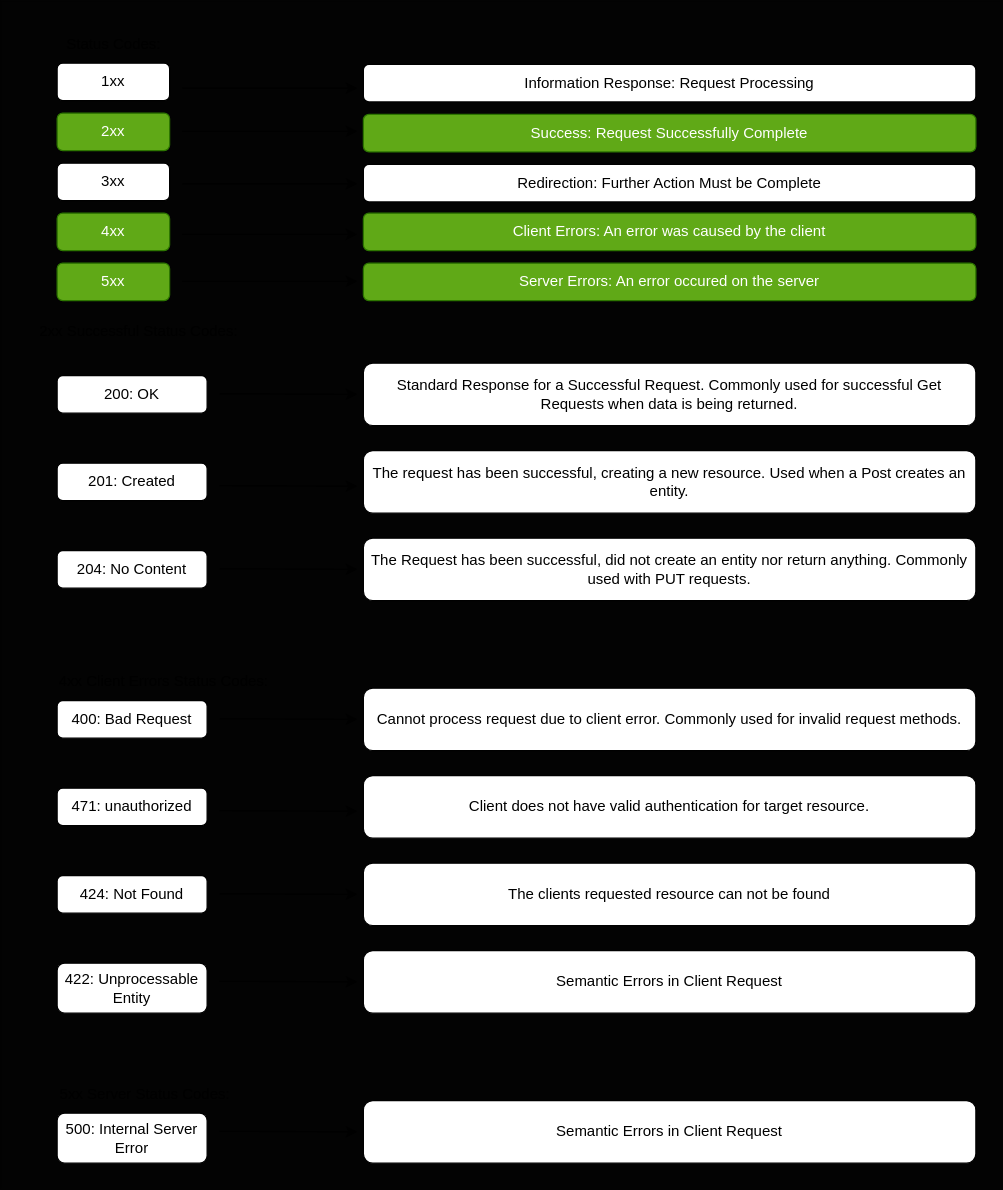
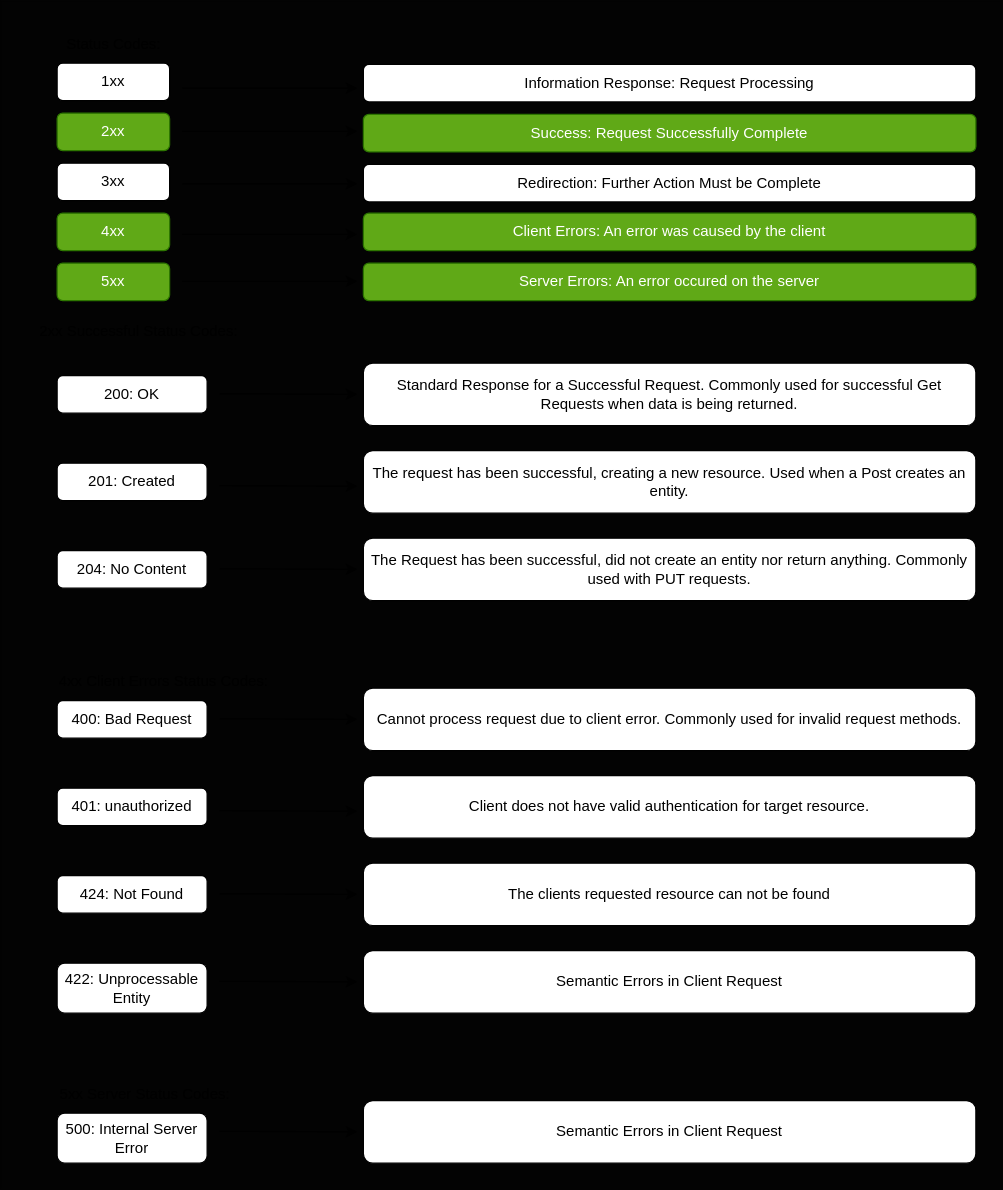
  <mxCell id="0" />
  <mxCell id="1" parent="0" />
  <mxCell id="2" value="1xx" style="rounded=1;whiteSpace=wrap;html=1;" parent="1" vertex="1"><mxGeometry x="45" y="50" width="90" height="30" as="geometry" /></mxCell>
  <mxCell id="3" value="Status Codes:" style="text;html=1;align=center;verticalAlign=middle;resizable=0;points=[];autosize=1;strokeColor=none;fillColor=none;" parent="1" vertex="1"><mxGeometry x="40" y="20" width="100" height="30" as="geometry" /></mxCell>
  <mxCell id="4" value="2xx" style="rounded=1;whiteSpace=wrap;html=1;fillColor=#60a917;fontColor=#ffffff;strokeColor=#2D7600;" parent="1" vertex="1"><mxGeometry x="45" y="90" width="90" height="30" as="geometry" /></mxCell>
  <mxCell id="5" value="3xx" style="rounded=1;whiteSpace=wrap;html=1;" parent="1" vertex="1"><mxGeometry x="45" y="130" width="90" height="30" as="geometry" /></mxCell>
  <mxCell id="6" value="4xx" style="rounded=1;whiteSpace=wrap;html=1;fillColor=#60a917;fontColor=#ffffff;strokeColor=#2D7600;" parent="1" vertex="1"><mxGeometry x="45" y="170" width="90" height="30" as="geometry" /></mxCell>
  <mxCell id="7" value="5xx" style="rounded=1;whiteSpace=wrap;html=1;fillColor=#60a917;fontColor=#ffffff;strokeColor=#2D7600;" parent="1" vertex="1"><mxGeometry x="45" y="210" width="90" height="30" as="geometry" /></mxCell>
  <mxCell id="8" value="" style="endArrow=classic;html=1;" parent="1" edge="1"><mxGeometry width="50" height="50" relative="1" as="geometry"><mxPoint x="145" y="70" as="sourcePoint" /><mxPoint x="285" y="70" as="targetPoint" /></mxGeometry></mxCell>
  <mxCell id="9" value="" style="endArrow=classic;html=1;" parent="1" edge="1"><mxGeometry width="50" height="50" relative="1" as="geometry"><mxPoint x="145" y="104.5" as="sourcePoint" /><mxPoint x="285" y="104.5" as="targetPoint" /></mxGeometry></mxCell>
  <mxCell id="10" value="" style="endArrow=classic;html=1;" parent="1" edge="1"><mxGeometry width="50" height="50" relative="1" as="geometry"><mxPoint x="145" y="146.5" as="sourcePoint" /><mxPoint x="285" y="146.5" as="targetPoint" /></mxGeometry></mxCell>
  <mxCell id="11" value="" style="endArrow=classic;html=1;" parent="1" edge="1"><mxGeometry width="50" height="50" relative="1" as="geometry"><mxPoint x="145" y="187" as="sourcePoint" /><mxPoint x="285" y="187" as="targetPoint" /></mxGeometry></mxCell>
  <mxCell id="12" value="" style="endArrow=classic;html=1;" parent="1" edge="1"><mxGeometry width="50" height="50" relative="1" as="geometry"><mxPoint x="145" y="224.5" as="sourcePoint" /><mxPoint x="285" y="224.5" as="targetPoint" /></mxGeometry></mxCell>
  <mxCell id="13" value="Information Response: Request Processing" style="rounded=1;whiteSpace=wrap;html=1;" parent="1" vertex="1"><mxGeometry x="290" y="51" width="490" height="30" as="geometry" /></mxCell>
  <mxCell id="14" value="Redirection: Further Action Must be Complete" style="rounded=1;whiteSpace=wrap;html=1;" parent="1" vertex="1"><mxGeometry x="290" y="131" width="490" height="30" as="geometry" /></mxCell>
  <mxCell id="15" value="Success: Request Successfully Complete" style="rounded=1;whiteSpace=wrap;html=1;fillColor=#60a917;fontColor=#ffffff;strokeColor=#2D7600;" parent="1" vertex="1"><mxGeometry x="290" y="91" width="490" height="30" as="geometry" /></mxCell>
  <mxCell id="16" value="Client Errors: An error was caused by the client" style="rounded=1;whiteSpace=wrap;html=1;fillColor=#60a917;fontColor=#ffffff;strokeColor=#2D7600;" parent="1" vertex="1"><mxGeometry x="290" y="170" width="490" height="30" as="geometry" /></mxCell>
  <mxCell id="17" value="Server Errors: An error occured on the server" style="rounded=1;whiteSpace=wrap;html=1;fillColor=#60a917;fontColor=#ffffff;strokeColor=#2D7600;" parent="1" vertex="1"><mxGeometry x="290" y="210" width="490" height="30" as="geometry" /></mxCell>
  <mxCell id="18" value="2xx Successful Status Codes:" style="text;html=1;align=center;verticalAlign=middle;resizable=0;points=[];autosize=1;strokeColor=none;fillColor=none;" parent="1" vertex="1"><mxGeometry x="20" y="250" width="180" height="30" as="geometry" /></mxCell>
  <mxCell id="19" value="200: OK" style="rounded=1;whiteSpace=wrap;html=1;" parent="1" vertex="1"><mxGeometry x="45" y="300" width="120" height="30" as="geometry" /></mxCell>
  <mxCell id="20" value="201: Created" style="rounded=1;whiteSpace=wrap;html=1;" parent="1" vertex="1"><mxGeometry x="45" y="370" width="120" height="30" as="geometry" /></mxCell>
  <mxCell id="21" value="204: No Content" style="rounded=1;whiteSpace=wrap;html=1;" parent="1" vertex="1"><mxGeometry x="45" y="440" width="120" height="30" as="geometry" /></mxCell>
  <mxCell id="22" value="" style="endArrow=classic;html=1;" parent="1" edge="1"><mxGeometry width="50" height="50" relative="1" as="geometry"><mxPoint x="175" y="314.5" as="sourcePoint" /><mxPoint x="285" y="315" as="targetPoint" /></mxGeometry></mxCell>
  <mxCell id="23" value="" style="endArrow=classic;html=1;" parent="1" edge="1"><mxGeometry width="50" height="50" relative="1" as="geometry"><mxPoint x="175" y="388" as="sourcePoint" /><mxPoint x="285" y="388.5" as="targetPoint" /></mxGeometry></mxCell>
  <mxCell id="24" value="" style="endArrow=classic;html=1;" parent="1" edge="1"><mxGeometry width="50" height="50" relative="1" as="geometry"><mxPoint x="175" y="454.5" as="sourcePoint" /><mxPoint x="285" y="455" as="targetPoint" /></mxGeometry></mxCell>
  <mxCell id="25" value="Standard Response for a Successful Request. Commonly used for successful Get Requests when data is being returned." style="rounded=1;whiteSpace=wrap;html=1;" parent="1" vertex="1"><mxGeometry x="290" y="290" width="490" height="50" as="geometry" /></mxCell>
  <mxCell id="26" value="The request has been successful, creating a new resource. Used when a Post creates an entity." style="rounded=1;whiteSpace=wrap;html=1;" parent="1" vertex="1"><mxGeometry x="290" y="360" width="490" height="50" as="geometry" /></mxCell>
  <mxCell id="27" value="The Request has been successful, did not create an entity nor return anything. Commonly used with PUT requests." style="rounded=1;whiteSpace=wrap;html=1;" parent="1" vertex="1"><mxGeometry x="290" y="430" width="490" height="50" as="geometry" /></mxCell>
  <mxCell id="28" value="400: Bad Request" style="rounded=1;whiteSpace=wrap;html=1;" parent="1" vertex="1"><mxGeometry x="45" y="560" width="120" height="30" as="geometry" /></mxCell>
- <mxCell id="29" value="471: unauthorized" style="rounded=1;whiteSpace=wrap;html=1;" parent="1" vertex="1"><mxGeometry x="45" y="630" width="120" height="30" as="geometry" /></mxCell>
+ <mxCell id="29" value="401: unauthorized" style="rounded=1;whiteSpace=wrap;html=1;" parent="1" vertex="1"><mxGeometry x="45" y="630" width="120" height="30" as="geometry" /></mxCell>
  <mxCell id="30" value="424: Not Found" style="rounded=1;whiteSpace=wrap;html=1;" parent="1" vertex="1"><mxGeometry x="45" y="700" width="120" height="30" as="geometry" /></mxCell>
  <mxCell id="31" value="" style="endArrow=classic;html=1;" parent="1" edge="1"><mxGeometry width="50" height="50" relative="1" as="geometry"><mxPoint x="175" y="574.5" as="sourcePoint" /><mxPoint x="285" y="575" as="targetPoint" /></mxGeometry></mxCell>
  <mxCell id="32" value="" style="endArrow=classic;html=1;" parent="1" edge="1"><mxGeometry width="50" height="50" relative="1" as="geometry"><mxPoint x="175" y="648" as="sourcePoint" /><mxPoint x="285" y="648.5" as="targetPoint" /></mxGeometry></mxCell>
  <mxCell id="33" value="" style="endArrow=classic;html=1;" parent="1" edge="1"><mxGeometry width="50" height="50" relative="1" as="geometry"><mxPoint x="175" y="714.5" as="sourcePoint" /><mxPoint x="285" y="715" as="targetPoint" /></mxGeometry></mxCell>
  <mxCell id="34" value="Cannot process request due to client error. Commonly used for invalid request methods." style="rounded=1;whiteSpace=wrap;html=1;" parent="1" vertex="1"><mxGeometry x="290" y="550" width="490" height="50" as="geometry" /></mxCell>
  <mxCell id="35" value="Client does not have valid authentication for target resource." style="rounded=1;whiteSpace=wrap;html=1;" parent="1" vertex="1"><mxGeometry x="290" y="620" width="490" height="50" as="geometry" /></mxCell>
  <mxCell id="36" value="The clients requested resource can not be found" style="rounded=1;whiteSpace=wrap;html=1;" parent="1" vertex="1"><mxGeometry x="290" y="690" width="490" height="50" as="geometry" /></mxCell>
  <mxCell id="37" value="4xx Client Errors Status Codes:" style="text;html=1;align=center;verticalAlign=middle;resizable=0;points=[];autosize=1;strokeColor=none;fillColor=none;" parent="1" vertex="1"><mxGeometry x="35" y="530" width="190" height="30" as="geometry" /></mxCell>
  <mxCell id="38" value="422: Unprocessable Entity" style="rounded=1;whiteSpace=wrap;html=1;" parent="1" vertex="1"><mxGeometry x="45" y="770" width="120" height="40" as="geometry" /></mxCell>
  <mxCell id="39" value="" style="endArrow=classic;html=1;" parent="1" edge="1"><mxGeometry width="50" height="50" relative="1" as="geometry"><mxPoint x="175" y="784.5" as="sourcePoint" /><mxPoint x="285" y="785" as="targetPoint" /></mxGeometry></mxCell>
  <mxCell id="40" value="Semantic Errors in Client Request" style="rounded=1;whiteSpace=wrap;html=1;" parent="1" vertex="1"><mxGeometry x="290" y="760" width="490" height="50" as="geometry" /></mxCell>
  <mxCell id="41" value="500: Internal Server Error" style="rounded=1;whiteSpace=wrap;html=1;" parent="1" vertex="1"><mxGeometry x="45" y="890" width="120" height="40" as="geometry" /></mxCell>
  <mxCell id="42" value="" style="endArrow=classic;html=1;" parent="1" edge="1"><mxGeometry width="50" height="50" relative="1" as="geometry"><mxPoint x="175" y="904.5" as="sourcePoint" /><mxPoint x="285" y="905" as="targetPoint" /></mxGeometry></mxCell>
  <mxCell id="43" value="Semantic Errors in Client Request" style="rounded=1;whiteSpace=wrap;html=1;" parent="1" vertex="1"><mxGeometry x="290" y="880" width="490" height="50" as="geometry" /></mxCell>
  <mxCell id="44" value="5xx Server Status Codes:" style="text;html=1;align=center;verticalAlign=middle;resizable=0;points=[];autosize=1;strokeColor=none;fillColor=none;" parent="1" vertex="1"><mxGeometry x="35" y="860" width="160" height="30" as="geometry" /></mxCell>
